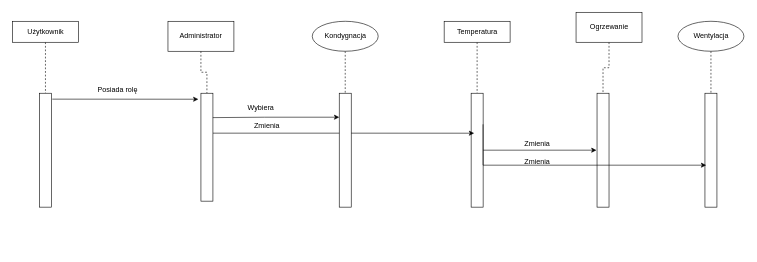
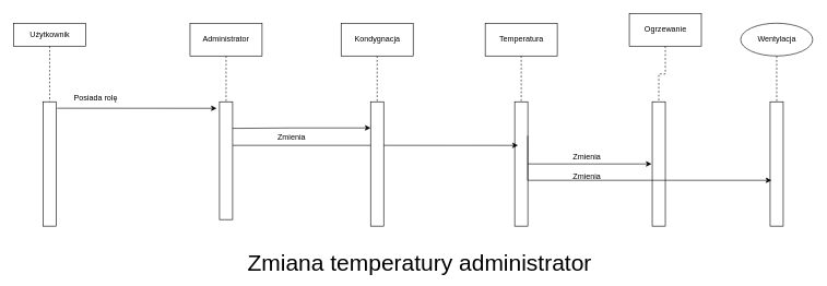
  <mxCell id="0" />
  <mxCell id="1" parent="0" />
  <mxCell id="2" value="" style="edgeStyle=orthogonalEdgeStyle;rounded=0;orthogonalLoop=1;jettySize=auto;html=1;endArrow=none;endFill=0;dashed=1;" parent="1" source="3" target="4" edge="1"><mxGeometry relative="1" as="geometry" /></mxCell>
  <mxCell id="3" value="Użytkownik" style="html=1;" parent="1" vertex="1"><mxGeometry x="20" y="35" width="110" height="35" as="geometry" /></mxCell>
  <mxCell id="4" value="" style="html=1;points=[[0,0.09,0,-1,0],[0,0.21,0,-1,0],[0,0.37,0,-1,0],[0,0.5,0,-1,0],[0,0.64,0,-1,0],[0,0.77,0,-1,0],[0,0.89,0,-1,0],[0.99,0.09,0,0,0],[0.99,0.37,0,0,0],[0.99,0.89,0,0,0],[1,0.21,0,0,0],[1,0.5,0,0,0],[1,0.64,0,0,0],[1,0.77,0,0,0]];perimeter=orthogonalPerimeter;" parent="1" vertex="1"><mxGeometry x="65" y="155" width="20" height="190" as="geometry" /></mxCell>
  <mxCell id="5" value="" style="edgeStyle=orthogonalEdgeStyle;rounded=0;orthogonalLoop=1;jettySize=auto;html=1;endArrow=none;endFill=0;dashed=1;entryX=0.5;entryY=0;entryDx=0;entryDy=0;entryPerimeter=0;" parent="1" source="6" target="8" edge="1"><mxGeometry relative="1" as="geometry"><mxPoint x="795" y="155" as="targetPoint" /></mxGeometry></mxCell>
- <mxCell id="6" value="Temperatura" style="html=1;" parent="1" vertex="1"><mxGeometry x="740" y="35" width="110" height="35" as="geometry" /></mxCell>
+ <mxCell id="6" value="Temperatura" style="html=1;" parent="1" vertex="1"><mxGeometry x="740" y="35" width="110" height="50" as="geometry" /></mxCell>
  <mxCell id="7" style="edgeStyle=orthogonalEdgeStyle;rounded=0;orthogonalLoop=1;jettySize=auto;html=1;entryX=0;entryY=0.5;entryDx=-1;entryDy=0;entryPerimeter=0;exitX=1;exitY=0.5;exitDx=0;exitDy=0;exitPerimeter=0;" parent="1" source="8" target="18" edge="1"><mxGeometry relative="1" as="geometry"><mxPoint x="805" y="255" as="sourcePoint" /><Array as="points"><mxPoint x="900" y="250" /><mxPoint x="900" y="250" /></Array></mxGeometry></mxCell>
  <mxCell id="8" value="" style="html=1;points=[[0,0.09,0,-1,0],[0,0.21,0,-1,0],[0,0.37,0,-1,0],[0,0.5,0,-1,0],[0,0.64,0,-1,0],[0,0.77,0,-1,0],[0,0.89,0,-1,0],[0.99,0.09,0,0,0],[0.99,0.37,0,0,0],[0.99,0.89,0,0,0],[1,0.21,0,0,0],[1,0.5,0,0,0],[1,0.64,0,0,0],[1,0.77,0,0,0]];perimeter=orthogonalPerimeter;" parent="1" vertex="1"><mxGeometry x="785" y="155" width="20" height="190" as="geometry" /></mxCell>
  <mxCell id="9" value="" style="edgeStyle=orthogonalEdgeStyle;rounded=0;orthogonalLoop=1;jettySize=auto;html=1;endArrow=none;endFill=0;dashed=1;" parent="1" source="10" target="12" edge="1"><mxGeometry relative="1" as="geometry" /></mxCell>
- <mxCell id="10" value="Administrator" style="html=1;" parent="1" vertex="1"><mxGeometry x="279.34" y="35" width="110" height="50" as="geometry" /></mxCell>
+ <mxCell id="10" value="Administrator" style="html=1;" parent="1" vertex="1"><mxGeometry x="289.34" y="35" width="110" height="50" as="geometry" /></mxCell>
  <mxCell id="11" style="edgeStyle=orthogonalEdgeStyle;rounded=0;orthogonalLoop=1;jettySize=auto;html=1;exitX=0.99;exitY=0.37;exitDx=0;exitDy=0;exitPerimeter=0;entryX=0.25;entryY=0.351;entryDx=0;entryDy=0;entryPerimeter=0;" parent="1" source="12" target="8" edge="1"><mxGeometry relative="1" as="geometry"><mxPoint x="780" y="225" as="targetPoint" /><Array as="points" /></mxGeometry></mxCell>
  <mxCell id="12" value="" style="html=1;points=[[0,0.09,0,-1,0],[0,0.21,0,-1,0],[0,0.37,0,-1,0],[0,0.5,0,-1,0],[0,0.64,0,-1,0],[0,0.77,0,-1,0],[0,0.89,0,-1,0],[0.99,0.09,0,0,0],[0.99,0.37,0,0,0],[0.99,0.89,0,0,0],[1,0.21,0,0,0],[1,0.5,0,0,0],[1,0.64,0,0,0],[1,0.77,0,0,0]];perimeter=orthogonalPerimeter;" parent="1" vertex="1"><mxGeometry x="334.34" y="155" width="20" height="180" as="geometry" /></mxCell>
  <mxCell id="13" value="" style="edgeStyle=orthogonalEdgeStyle;rounded=0;orthogonalLoop=1;jettySize=auto;html=1;endArrow=none;endFill=0;dashed=1;" parent="1" source="14" target="15" edge="1"><mxGeometry relative="1" as="geometry" /></mxCell>
- <mxCell id="14" value="Kondygnacja" style="ellipse;html=1;" parent="1" vertex="1"><mxGeometry x="520" y="35" width="110" height="50" as="geometry" /></mxCell>
+ <mxCell id="14" value="Kondygnacja" style="html=1;" parent="1" vertex="1"><mxGeometry x="520" y="35" width="110" height="50" as="geometry" /></mxCell>
  <mxCell id="15" value="" style="html=1;points=[[0,0.09,0,-1,0],[0,0.21,0,-1,0],[0,0.37,0,-1,0],[0,0.5,0,-1,0],[0,0.64,0,-1,0],[0,0.77,0,-1,0],[0,0.89,0,-1,0],[0.99,0.09,0,0,0],[0.99,0.37,0,0,0],[0.99,0.89,0,0,0],[1,0.21,0,0,0],[1,0.5,0,0,0],[1,0.64,0,0,0],[1,0.77,0,0,0]];perimeter=orthogonalPerimeter;" parent="1" vertex="1"><mxGeometry x="565" y="155" width="20" height="190" as="geometry" /></mxCell>
  <mxCell id="16" value="" style="edgeStyle=orthogonalEdgeStyle;rounded=0;orthogonalLoop=1;jettySize=auto;html=1;endArrow=none;endFill=0;dashed=1;" parent="1" source="17" target="18" edge="1"><mxGeometry relative="1" as="geometry" /></mxCell>
  <mxCell id="17" value="Ogrzewanie" style="html=1;" parent="1" vertex="1"><mxGeometry x="960" y="20" width="110" height="50" as="geometry" /></mxCell>
  <mxCell id="18" value="" style="html=1;points=[[0,0.09,0,-1,0],[0,0.21,0,-1,0],[0,0.37,0,-1,0],[0,0.5,0,-1,0],[0,0.64,0,-1,0],[0,0.77,0,-1,0],[0,0.89,0,-1,0],[0.99,0.09,0,0,0],[0.99,0.37,0,0,0],[0.99,0.89,0,0,0],[1,0.21,0,0,0],[1,0.5,0,0,0],[1,0.64,0,0,0],[1,0.77,0,0,0]];perimeter=orthogonalPerimeter;" parent="1" vertex="1"><mxGeometry x="995" y="155" width="20" height="190" as="geometry" /></mxCell>
- <mxCell id="19" value="Posiada rolę" style="text;html=1;align=center;verticalAlign=middle;resizable=0;points=[];autosize=1;strokeColor=none;fillColor=none;" parent="1" vertex="1"><mxGeometry x="150" y="135" width="90" height="30" as="geometry" /></mxCell>
+ <mxCell id="19" value="Posiada rolę" style="text;html=1;align=center;verticalAlign=middle;resizable=0;points=[];autosize=1;strokeColor=none;fillColor=none;" parent="1" vertex="1"><mxGeometry x="100" y="135" width="90" height="30" as="geometry" /></mxCell>
  <mxCell id="20" value="" style="endArrow=classic;html=1;rounded=0;exitX=1.07;exitY=0.052;exitDx=0;exitDy=0;exitPerimeter=0;" parent="1" source="4" edge="1"><mxGeometry width="50" height="50" relative="1" as="geometry"><mxPoint x="100" y="215" as="sourcePoint" /><mxPoint x="330" y="165" as="targetPoint" /><Array as="points" /></mxGeometry></mxCell>
  <mxCell id="21" value="" style="endArrow=classic;html=1;rounded=0;exitX=0.993;exitY=0.226;exitDx=0;exitDy=0;exitPerimeter=0;" parent="1" source="12" target="15" edge="1"><mxGeometry width="50" height="50" relative="1" as="geometry"><mxPoint x="325" y="250.6" as="sourcePoint" /><mxPoint x="560" y="251" as="targetPoint" /><Array as="points"><mxPoint x="440" y="195" /></Array></mxGeometry></mxCell>
  <mxCell id="22" value="" style="edgeStyle=orthogonalEdgeStyle;rounded=0;orthogonalLoop=1;jettySize=auto;html=1;endArrow=none;endFill=0;dashed=1;" parent="1" source="23" target="24" edge="1"><mxGeometry relative="1" as="geometry" /></mxCell>
  <mxCell id="23" value="Wentylacja" style="ellipse;html=1;" parent="1" vertex="1"><mxGeometry x="1130" y="35" width="110" height="50" as="geometry" /></mxCell>
  <mxCell id="24" value="" style="html=1;points=[[0,0.09,0,-1,0],[0,0.21,0,-1,0],[0,0.37,0,-1,0],[0,0.5,0,-1,0],[0,0.64,0,-1,0],[0,0.77,0,-1,0],[0,0.89,0,-1,0],[0.99,0.09,0,0,0],[0.99,0.37,0,0,0],[0.99,0.89,0,0,0],[1,0.21,0,0,0],[1,0.5,0,0,0],[1,0.64,0,0,0],[1,0.77,0,0,0]];perimeter=orthogonalPerimeter;" parent="1" vertex="1"><mxGeometry x="1175" y="155" width="20" height="190" as="geometry" /></mxCell>
- <mxCell id="25" value="Wybiera" style="text;html=1;align=center;verticalAlign=middle;resizable=0;points=[];autosize=1;strokeColor=none;fillColor=none;" parent="1" vertex="1"><mxGeometry x="399.34" y="165" width="70" height="30" as="geometry" /></mxCell>
  <mxCell id="26" value="Zmienia" style="text;html=1;align=center;verticalAlign=middle;resizable=0;points=[];autosize=1;strokeColor=none;fillColor=none;" parent="1" vertex="1"><mxGeometry x="409.34" y="195" width="70" height="30" as="geometry" /></mxCell>
  <mxCell id="27" style="edgeStyle=orthogonalEdgeStyle;rounded=0;orthogonalLoop=1;jettySize=auto;html=1;exitX=0.993;exitY=0.273;exitDx=0;exitDy=0;exitPerimeter=0;" parent="1" source="8" edge="1"><mxGeometry relative="1" as="geometry"><mxPoint x="810" y="268" as="sourcePoint" /><mxPoint x="1177" y="275" as="targetPoint" /><Array as="points"><mxPoint x="1177" y="275" /></Array></mxGeometry></mxCell>
  <mxCell id="28" value="Zmienia" style="text;html=1;align=center;verticalAlign=middle;resizable=0;points=[];autosize=1;strokeColor=none;fillColor=none;" parent="1" vertex="1"><mxGeometry x="860" y="225" width="70" height="30" as="geometry" /></mxCell>
  <mxCell id="29" value="Zmienia" style="text;html=1;align=center;verticalAlign=middle;resizable=0;points=[];autosize=1;strokeColor=none;fillColor=none;" parent="1" vertex="1"><mxGeometry x="860" y="255" width="70" height="30" as="geometry" /></mxCell>
+ <mxCell id="30" value="&lt;font style=&quot;font-size: 35px;&quot;&gt;Zmiana temperatury administrator&lt;/font&gt;" style="text;html=1;strokeColor=none;fillColor=none;align=center;verticalAlign=middle;whiteSpace=wrap;rounded=0;" parent="1" vertex="1"><mxGeometry x="350" y="385" width="580" height="30" as="geometry" /></mxCell>
